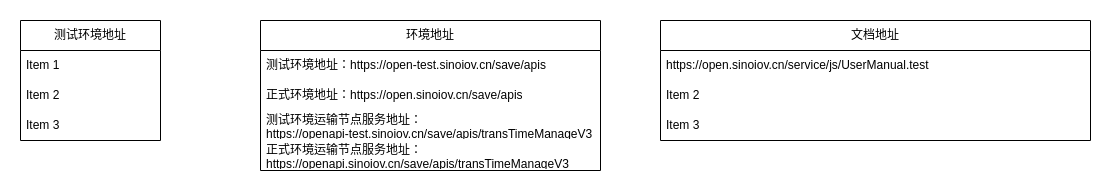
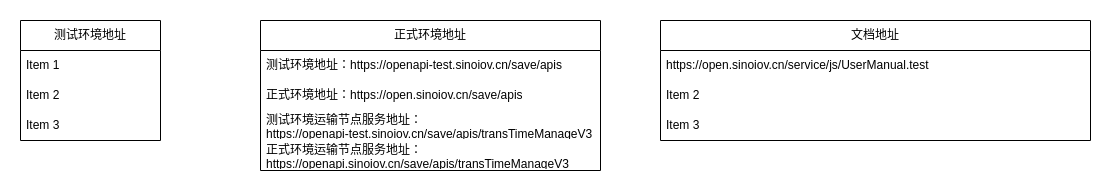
  <mxCell id="0" />
  <mxCell id="1" parent="0" />
  <mxCell id="2" value="测试环境地址" style="swimlane;fontStyle=0;childLayout=stackLayout;horizontal=1;startSize=30;horizontalStack=0;resizeParent=1;resizeParentMax=0;resizeLast=0;collapsible=1;marginBottom=0;whiteSpace=wrap;html=1;" vertex="1" parent="1"><mxGeometry x="20" y="20" width="140" height="120" as="geometry" /></mxCell>
  <mxCell id="3" value="Item 1" style="text;strokeColor=none;fillColor=none;align=left;verticalAlign=middle;spacingLeft=4;spacingRight=4;overflow=hidden;points=[[0,0.5],[1,0.5]];portConstraint=eastwest;rotatable=0;whiteSpace=wrap;html=1;" vertex="1" parent="2"><mxGeometry y="30" width="140" height="30" as="geometry" /></mxCell>
  <mxCell id="4" value="Item 2" style="text;strokeColor=none;fillColor=none;align=left;verticalAlign=middle;spacingLeft=4;spacingRight=4;overflow=hidden;points=[[0,0.5],[1,0.5]];portConstraint=eastwest;rotatable=0;whiteSpace=wrap;html=1;" vertex="1" parent="2"><mxGeometry y="60" width="140" height="30" as="geometry" /></mxCell>
  <mxCell id="5" value="Item 3" style="text;strokeColor=none;fillColor=none;align=left;verticalAlign=middle;spacingLeft=4;spacingRight=4;overflow=hidden;points=[[0,0.5],[1,0.5]];portConstraint=eastwest;rotatable=0;whiteSpace=wrap;html=1;" vertex="1" parent="2"><mxGeometry y="90" width="140" height="30" as="geometry" /></mxCell>
- <mxCell id="6" value="环境地址" style="swimlane;fontStyle=0;childLayout=stackLayout;horizontal=1;startSize=30;horizontalStack=0;resizeParent=1;resizeParentMax=0;resizeLast=0;collapsible=1;marginBottom=0;whiteSpace=wrap;html=1;" vertex="1" parent="1"><mxGeometry x="260" y="20" width="340" height="150" as="geometry" /></mxCell>
- <mxCell id="7" value="测试环境地址：https://open-test.sinoiov.cn/save/apis" style="text;strokeColor=none;fillColor=none;align=left;verticalAlign=middle;spacingLeft=4;spacingRight=4;overflow=hidden;points=[[0,0.5],[1,0.5]];portConstraint=eastwest;rotatable=0;whiteSpace=wrap;html=1;" vertex="1" parent="6"><mxGeometry y="30" width="340" height="30" as="geometry" /></mxCell>
+ <mxCell id="6" value="正式环境地址" style="swimlane;fontStyle=0;childLayout=stackLayout;horizontal=1;startSize=30;horizontalStack=0;resizeParent=1;resizeParentMax=0;resizeLast=0;collapsible=1;marginBottom=0;whiteSpace=wrap;html=1;" vertex="1" parent="1"><mxGeometry x="260" y="20" width="340" height="150" as="geometry" /></mxCell>
+ <mxCell id="7" value="测试环境地址：https://openapi-test.sinoiov.cn/save/apis" style="text;strokeColor=none;fillColor=none;align=left;verticalAlign=middle;spacingLeft=4;spacingRight=4;overflow=hidden;points=[[0,0.5],[1,0.5]];portConstraint=eastwest;rotatable=0;whiteSpace=wrap;html=1;" vertex="1" parent="6"><mxGeometry y="30" width="340" height="30" as="geometry" /></mxCell>
  <mxCell id="8" value="&lt;div&gt;正式环境地址：https://open.sinoiov.cn/save/apis&lt;/div&gt;" style="text;strokeColor=none;fillColor=none;align=left;verticalAlign=middle;spacingLeft=4;spacingRight=4;overflow=hidden;points=[[0,0.5],[1,0.5]];portConstraint=eastwest;rotatable=0;whiteSpace=wrap;html=1;" vertex="1" parent="6"><mxGeometry y="60" width="340" height="30" as="geometry" /></mxCell>
  <mxCell id="9" value="&lt;div&gt;测试环境运输节点服务地址：&lt;/div&gt;&lt;div&gt;https://openapi-test.sinoiov.cn/save/apis/transTimeManageV3&lt;/div&gt;" style="text;strokeColor=none;fillColor=none;align=left;verticalAlign=middle;spacingLeft=4;spacingRight=4;overflow=hidden;points=[[0,0.5],[1,0.5]];portConstraint=eastwest;rotatable=0;whiteSpace=wrap;html=1;" vertex="1" parent="6"><mxGeometry y="90" width="340" height="30" as="geometry" /></mxCell>
  <mxCell id="10" value="&lt;div&gt;正式环境运输节点服务地址：&lt;/div&gt;&lt;div&gt;https://openapi.sinoiov.cn/save/apis/transTimeManageV3&lt;/div&gt;" style="text;strokeColor=none;fillColor=none;align=left;verticalAlign=middle;spacingLeft=4;spacingRight=4;overflow=hidden;points=[[0,0.5],[1,0.5]];portConstraint=eastwest;rotatable=0;whiteSpace=wrap;html=1;" vertex="1" parent="6"><mxGeometry y="120" width="340" height="30" as="geometry" /></mxCell>
  <mxCell id="11" value="文档地址" style="swimlane;fontStyle=0;childLayout=stackLayout;horizontal=1;startSize=30;horizontalStack=0;resizeParent=1;resizeParentMax=0;resizeLast=0;collapsible=1;marginBottom=0;whiteSpace=wrap;html=1;" vertex="1" parent="1"><mxGeometry x="660" y="20" width="430" height="120" as="geometry" /></mxCell>
  <mxCell id="12" value="https://open.sinoiov.cn/service/js/UserManual.test" style="text;strokeColor=none;fillColor=none;align=left;verticalAlign=middle;spacingLeft=4;spacingRight=4;overflow=hidden;points=[[0,0.5],[1,0.5]];portConstraint=eastwest;rotatable=0;whiteSpace=wrap;html=1;" vertex="1" parent="11"><mxGeometry y="30" width="430" height="30" as="geometry" /></mxCell>
  <mxCell id="13" value="Item 2" style="text;strokeColor=none;fillColor=none;align=left;verticalAlign=middle;spacingLeft=4;spacingRight=4;overflow=hidden;points=[[0,0.5],[1,0.5]];portConstraint=eastwest;rotatable=0;whiteSpace=wrap;html=1;" vertex="1" parent="11"><mxGeometry y="60" width="430" height="30" as="geometry" /></mxCell>
  <mxCell id="14" value="Item 3" style="text;strokeColor=none;fillColor=none;align=left;verticalAlign=middle;spacingLeft=4;spacingRight=4;overflow=hidden;points=[[0,0.5],[1,0.5]];portConstraint=eastwest;rotatable=0;whiteSpace=wrap;html=1;" vertex="1" parent="11"><mxGeometry y="90" width="430" height="30" as="geometry" /></mxCell>
